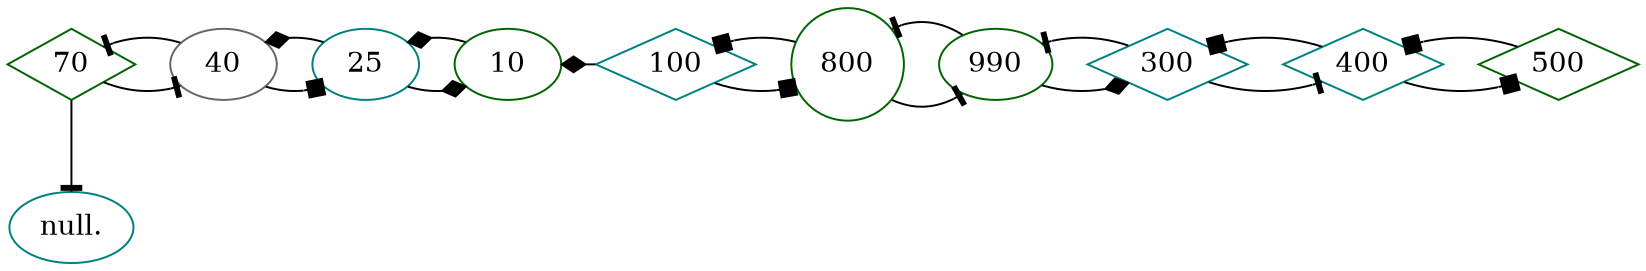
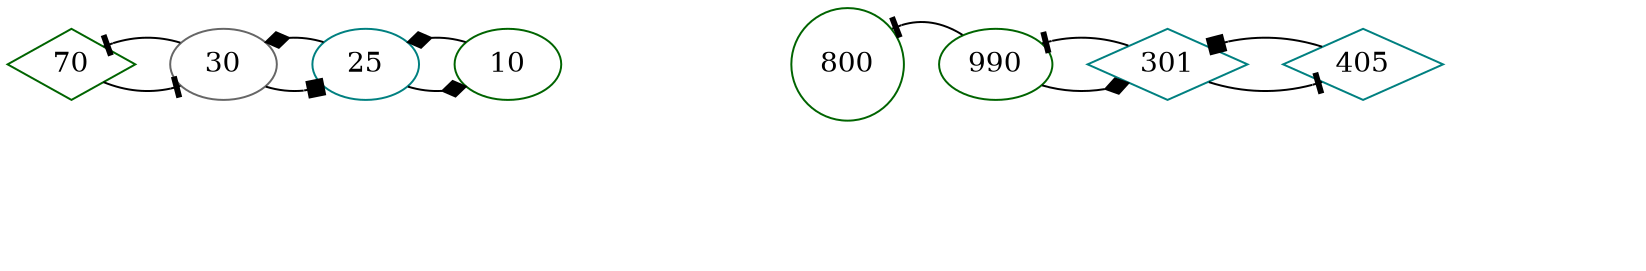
  digraph {
    node [color=darkgreen shape=diamond]
    edge [arrowhead=tee constraint=false]
    n1 [label=70]
-   "null." [color=teal shape=ellipse]
-   30 [color=gray40 shape=ellipse label=40]
+   30 [color=gray40 shape=ellipse]
    n4 [color=teal label=25 shape=ellipse]
    10 [shape=ellipse]
-   100 [color=teal]
    n7 [label=800 shape=circle]
    n8 [label=990 shape=ellipse]
-   300 [color=teal]
-   400 [color=teal]
-   500
-   n1 -> "null." [constraint=""]
+   300 [color=teal label=301]
+   400 [color=teal label=405]
    n1 -> 30
    30 -> n1
    30 -> n4 [arrowhead=box]
    n4 -> 30 [arrowhead=diamond]
    n4 -> 10 [arrowhead=diamond]
    10 -> n4 [arrowhead=diamond]
-   100 -> 10 [arrowhead=diamond]
-   100 -> n7 [arrowhead=box]
-   n7 -> 100 [arrowhead=box]
-   n7 -> n8
    n8 -> n7
    n8 -> 300 [arrowhead=diamond]
    300 -> n8
    300 -> 400
    400 -> 300 [arrowhead=box]
-   400 -> 500 [arrowhead=box]
-   500 -> 400 [arrowhead=box]
  }
